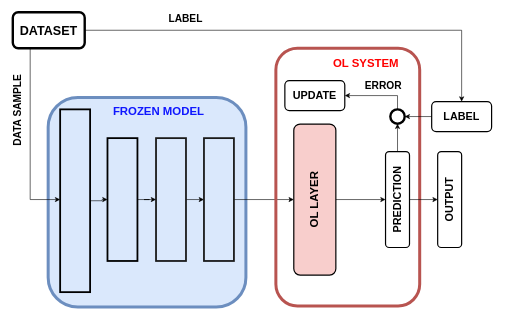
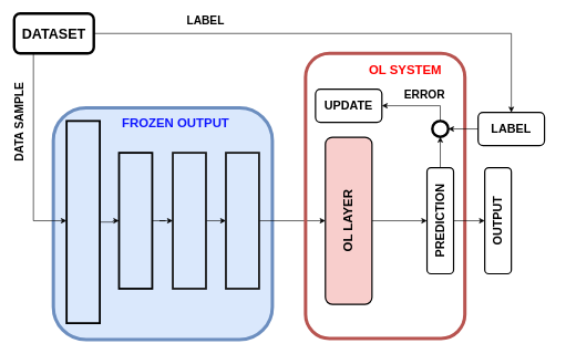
  <mxCell id="0" />
  <mxCell id="1" parent="0" />
  <mxCell id="2" value="" style="rounded=1;whiteSpace=wrap;html=1;fontSize=18;strokeWidth=5;fillColor=#dae8fc;strokeColor=#6c8ebf;" vertex="1" parent="1"><mxGeometry x="79" y="162" width="330" height="350" as="geometry" /></mxCell>
  <mxCell id="3" style="edgeStyle=orthogonalEdgeStyle;rounded=0;orthogonalLoop=1;jettySize=auto;html=1;exitX=0.5;exitY=1;exitDx=0;exitDy=0;entryX=0;entryY=0.5;entryDx=0;entryDy=0;fontSize=18;" edge="1" parent="1" source="7"><mxGeometry relative="1" as="geometry"><mxPoint x="99" y="332.5" as="targetPoint" /><Array as="points"><mxPoint x="49" y="80" /><mxPoint x="49" y="333" /></Array></mxGeometry></mxCell>
  <mxCell id="4" value="&lt;font color=&quot;#000000&quot;&gt;&lt;b&gt;DATA SAMPLE&lt;/b&gt;&lt;/font&gt;" style="edgeLabel;html=1;align=center;verticalAlign=middle;resizable=0;points=[];fontSize=17;fontColor=#FF0000;rotation=-90;" vertex="1" connectable="0" parent="3"><mxGeometry x="-0.59" y="1" relative="1" as="geometry"><mxPoint x="-21" y="68" as="offset" /></mxGeometry></mxCell>
  <mxCell id="5" style="edgeStyle=orthogonalEdgeStyle;rounded=0;orthogonalLoop=1;jettySize=auto;html=1;exitX=1;exitY=0.5;exitDx=0;exitDy=0;entryX=0.5;entryY=0;entryDx=0;entryDy=0;fontSize=18;" edge="1" parent="1" source="7" target="24"><mxGeometry relative="1" as="geometry" /></mxCell>
  <mxCell id="6" value="&lt;b&gt;LABEL&lt;/b&gt;" style="edgeLabel;html=1;align=center;verticalAlign=middle;resizable=0;points=[];fontSize=17;fontColor=#000000;" vertex="1" connectable="0" parent="5"><mxGeometry x="-0.785" y="-1" relative="1" as="geometry"><mxPoint x="87" y="-21" as="offset" /></mxGeometry></mxCell>
  <mxCell id="7" value="&lt;font style=&quot;font-size: 21px&quot;&gt;&lt;b&gt;DATASET&lt;/b&gt;&lt;/font&gt;" style="rounded=1;whiteSpace=wrap;html=1;strokeWidth=4;" vertex="1" parent="1"><mxGeometry x="20" y="20" width="120" height="60" as="geometry" /></mxCell>
  <mxCell id="8" style="edgeStyle=orthogonalEdgeStyle;rounded=0;orthogonalLoop=1;jettySize=auto;html=1;entryX=0;entryY=0.5;entryDx=0;entryDy=0;fontSize=18;" edge="1" parent="1" source="9" target="13"><mxGeometry relative="1" as="geometry" /></mxCell>
  <mxCell id="9" value="" style="rounded=0;whiteSpace=wrap;html=1;fillColor=#dae8fc;strokeColor=#000000;strokeWidth=3;" vertex="1" parent="1"><mxGeometry x="99" y="182" width="50" height="305" as="geometry" /></mxCell>
  <mxCell id="10" style="edgeStyle=orthogonalEdgeStyle;rounded=0;orthogonalLoop=1;jettySize=auto;html=1;exitX=1;exitY=0.5;exitDx=0;exitDy=0;entryX=0;entryY=0.5;entryDx=0;entryDy=0;fontSize=18;" edge="1" parent="1" source="11" target="15"><mxGeometry relative="1" as="geometry" /></mxCell>
  <mxCell id="11" value="" style="rounded=0;whiteSpace=wrap;html=1;fillColor=#dae8fc;strokeColor=#1A1A1A;strokeWidth=3;" vertex="1" parent="1"><mxGeometry x="259" y="230" width="50" height="205" as="geometry" /></mxCell>
  <mxCell id="12" style="edgeStyle=orthogonalEdgeStyle;rounded=0;orthogonalLoop=1;jettySize=auto;html=1;entryX=0;entryY=0.5;entryDx=0;entryDy=0;fontSize=18;" edge="1" parent="1" source="13" target="11"><mxGeometry relative="1" as="geometry" /></mxCell>
  <mxCell id="13" value="" style="rounded=0;whiteSpace=wrap;html=1;fillColor=#dae8fc;strokeColor=#000000;strokeWidth=3;" vertex="1" parent="1"><mxGeometry x="178" y="230" width="50" height="205" as="geometry" /></mxCell>
  <mxCell id="14" style="edgeStyle=orthogonalEdgeStyle;rounded=0;orthogonalLoop=1;jettySize=auto;html=1;exitX=1;exitY=0.5;exitDx=0;exitDy=0;entryX=0.5;entryY=0;entryDx=0;entryDy=0;fontSize=17;fontColor=#FF0000;" edge="1" parent="1" source="15" target="18"><mxGeometry relative="1" as="geometry" /></mxCell>
  <mxCell id="15" value="" style="rounded=0;whiteSpace=wrap;html=1;fillColor=#dae8fc;strokeColor=#1A1A1A;strokeWidth=3;" vertex="1" parent="1"><mxGeometry x="339" y="230" width="50" height="205" as="geometry" /></mxCell>
  <mxCell id="16" value="" style="rounded=1;whiteSpace=wrap;html=1;fontSize=18;strokeColor=#b85450;strokeWidth=5;fillColor=none;" vertex="1" parent="1"><mxGeometry x="459" y="80" width="240" height="430" as="geometry" /></mxCell>
  <mxCell id="17" style="edgeStyle=orthogonalEdgeStyle;rounded=0;orthogonalLoop=1;jettySize=auto;html=1;exitX=0.5;exitY=1;exitDx=0;exitDy=0;entryX=0.5;entryY=0;entryDx=0;entryDy=0;fontSize=17;fontColor=#FF0000;" edge="1" parent="1" source="18" target="21"><mxGeometry relative="1" as="geometry" /></mxCell>
  <mxCell id="18" value="&lt;b&gt;&lt;font style=&quot;font-size: 19px&quot;&gt;OL LAYER&lt;/font&gt;&lt;/b&gt;" style="rounded=1;whiteSpace=wrap;html=1;fontSize=18;strokeColor=#000000;strokeWidth=2;fillColor=#f8cecc;rotation=-90;" vertex="1" parent="1"><mxGeometry x="398" y="297.4" width="252" height="70.19" as="geometry" /></mxCell>
  <mxCell id="19" style="edgeStyle=orthogonalEdgeStyle;rounded=0;orthogonalLoop=1;jettySize=auto;html=1;exitX=0.5;exitY=1;exitDx=0;exitDy=0;fontSize=19;fontColor=#000000;entryX=0.5;entryY=0;entryDx=0;entryDy=0;" edge="1" parent="1" source="21" target="25"><mxGeometry relative="1" as="geometry"><mxPoint x="828" y="333" as="targetPoint" /></mxGeometry></mxCell>
  <mxCell id="20" style="edgeStyle=orthogonalEdgeStyle;rounded=0;orthogonalLoop=1;jettySize=auto;html=1;exitX=1;exitY=0.5;exitDx=0;exitDy=0;entryX=0.5;entryY=1;entryDx=0;entryDy=0;fontSize=19;fontColor=#000000;" edge="1" parent="1" source="21" target="30"><mxGeometry relative="1" as="geometry" /></mxCell>
  <mxCell id="21" value="&lt;b&gt;PREDICTION&lt;/b&gt;" style="rounded=1;whiteSpace=wrap;html=1;fontSize=18;strokeColor=#000000;strokeWidth=2;fillColor=none;rotation=-90;" vertex="1" parent="1"><mxGeometry x="582" y="312.5" width="160" height="40" as="geometry" /></mxCell>
  <mxCell id="22" value="&lt;b&gt;UPDATE&lt;/b&gt;" style="rounded=1;whiteSpace=wrap;html=1;fontSize=18;strokeColor=#000000;strokeWidth=2;fillColor=none;rotation=0;" vertex="1" parent="1"><mxGeometry x="474" y="134" width="100" height="50" as="geometry" /></mxCell>
  <mxCell id="23" style="edgeStyle=orthogonalEdgeStyle;rounded=0;orthogonalLoop=1;jettySize=auto;html=1;exitX=0;exitY=0.5;exitDx=0;exitDy=0;entryX=1;entryY=0.5;entryDx=0;entryDy=0;fontSize=19;fontColor=#000000;" edge="1" parent="1" source="24" target="30"><mxGeometry relative="1" as="geometry" /></mxCell>
  <mxCell id="24" value="&lt;b&gt;LABEL&lt;/b&gt;" style="rounded=1;whiteSpace=wrap;html=1;fontSize=18;strokeColor=#000000;strokeWidth=2;fillColor=none;rotation=0;" vertex="1" parent="1"><mxGeometry x="719" y="169" width="100" height="50" as="geometry" /></mxCell>
  <mxCell id="25" value="&lt;b&gt;OUTPUT&lt;/b&gt;" style="rounded=1;whiteSpace=wrap;html=1;fontSize=18;strokeColor=#000000;strokeWidth=2;fillColor=none;rotation=-90;" vertex="1" parent="1"><mxGeometry x="669" y="312.5" width="160" height="40" as="geometry" /></mxCell>
- <mxCell id="26" value="&lt;b&gt;&lt;font color=&quot;#0f17ff&quot;&gt;FROZEN MODEL&lt;/font&gt;&lt;/b&gt;" style="text;html=1;align=center;verticalAlign=middle;resizable=0;points=[];autosize=1;strokeColor=none;fillColor=none;fontSize=19;fontColor=#000000;" vertex="1" parent="1"><mxGeometry x="178" y="171" width="170" height="30" as="geometry" /></mxCell>
+ <mxCell id="26" value="&lt;b&gt;&lt;font color=&quot;#0f17ff&quot;&gt;FROZEN OUTPUT&lt;/font&gt;&lt;/b&gt;" style="text;html=1;align=center;verticalAlign=middle;resizable=0;points=[];autosize=1;strokeColor=none;fillColor=none;fontSize=19;fontColor=#000000;" vertex="1" parent="1"><mxGeometry x="178" y="171" width="170" height="30" as="geometry" /></mxCell>
  <mxCell id="27" value="&lt;b&gt;&lt;font color=&quot;#ff0000&quot;&gt;OL SYSTEM&lt;/font&gt;&lt;/b&gt;" style="text;html=1;align=center;verticalAlign=middle;resizable=0;points=[];autosize=1;strokeColor=none;fillColor=none;fontSize=19;fontColor=#000000;" vertex="1" parent="1"><mxGeometry x="544" y="90" width="130" height="30" as="geometry" /></mxCell>
  <mxCell id="28" style="edgeStyle=orthogonalEdgeStyle;rounded=0;orthogonalLoop=1;jettySize=auto;html=1;exitX=0.5;exitY=0;exitDx=0;exitDy=0;entryX=1;entryY=0.5;entryDx=0;entryDy=0;fontSize=19;fontColor=#000000;" edge="1" parent="1" source="30" target="22"><mxGeometry relative="1" as="geometry" /></mxCell>
  <mxCell id="29" value="&lt;b&gt;&lt;font style=&quot;font-size: 17px&quot;&gt;ERROR&lt;/font&gt;&lt;/b&gt;" style="edgeLabel;html=1;align=center;verticalAlign=middle;resizable=0;points=[];fontSize=19;fontColor=#000000;" vertex="1" connectable="0" parent="28"><mxGeometry x="-0.751" y="2" relative="1" as="geometry"><mxPoint x="-23" y="-26" as="offset" /></mxGeometry></mxCell>
  <mxCell id="30" value="" style="ellipse;whiteSpace=wrap;html=1;aspect=fixed;fontSize=19;fontColor=#000000;strokeColor=#000000;strokeWidth=4;fillColor=none;" vertex="1" parent="1"><mxGeometry x="650" y="182" width="24" height="24" as="geometry" /></mxCell>
